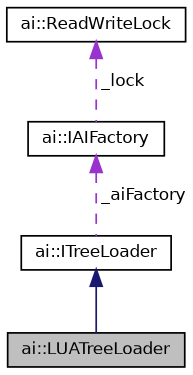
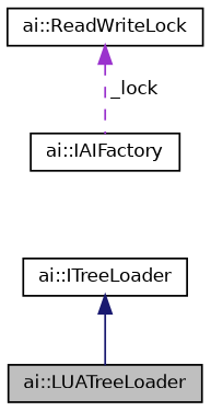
  digraph {
    node [color=black fillcolor=white fontname=Helvetica fontsize=10 shape=record style=filled]
    edge [color=darkorchid3 dir=back fontname=Helvetica fontsize=10 labelfontname=Helvetica labelfontsize=10 style=dashed]
    n1 [fillcolor=grey75 fontcolor=black height=0.2 label="ai::LUATreeLoader" width=0.4]
    n2 [height=0.2 label="ai::ITreeLoader" width=0.4]
    n3 [height=0.2 label="ai::ReadWriteLock" width=0.4]
    n4 [height=0.2 label="ai::IAIFactory" width=0.4]
    n2 -> n1 [color=midnightblue style=solid]
    n3 -> n4 [label=" _lock"]
-   n4 -> n2 [label=" _aiFactory"]
  }
